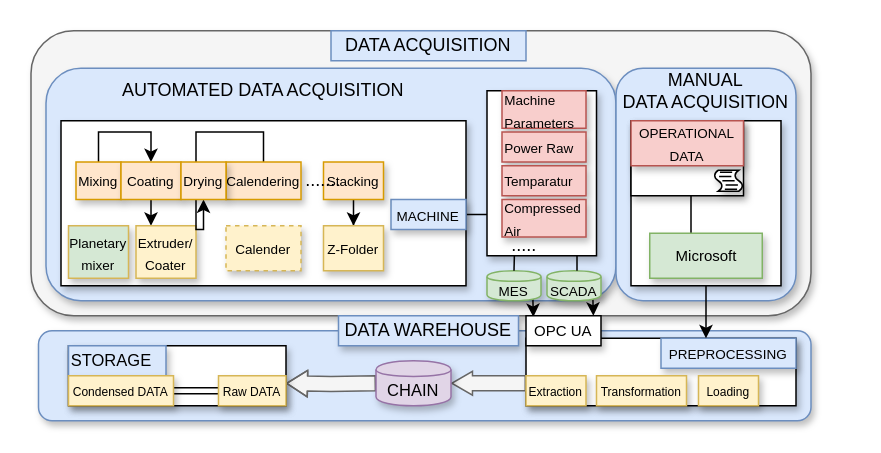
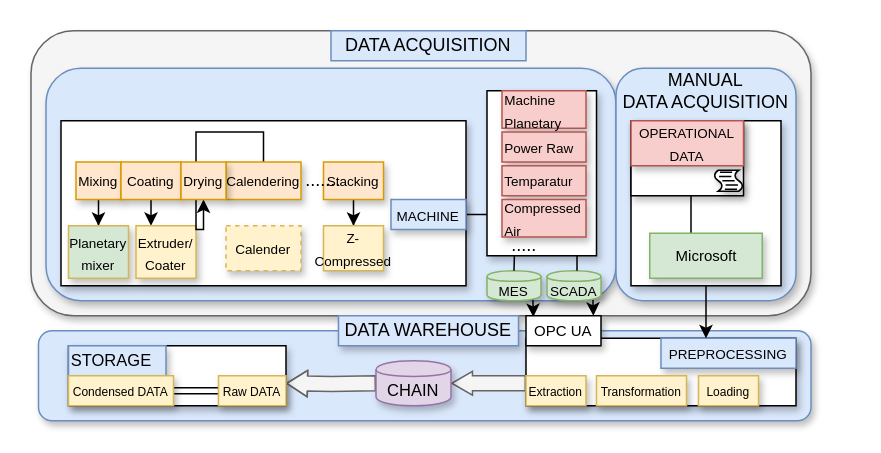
  <mxCell id="0" />
  <mxCell id="1" parent="0" />
  <mxCell id="2" value="" style="rounded=1;whiteSpace=wrap;html=1;shadow=1;fillColor=#f5f5f5;strokeColor=#666666;fontColor=#333333;" vertex="1" parent="1"><mxGeometry x="20" y="20" width="520" height="190" as="geometry" /></mxCell>
  <mxCell id="3" value="DATA ACQUISITION" style="text;html=1;strokeColor=#6c8ebf;fillColor=#dae8fc;align=center;verticalAlign=middle;whiteSpace=wrap;rounded=0;" vertex="1" parent="1"><mxGeometry x="220" y="20" width="130" height="20" as="geometry" /></mxCell>
  <mxCell id="4" value="" style="rounded=1;whiteSpace=wrap;html=1;shadow=1;fillColor=#dae8fc;strokeColor=#6c8ebf;" vertex="1" parent="1"><mxGeometry x="30" y="45" width="380" height="155" as="geometry" /></mxCell>
- <mxCell id="5" value="AUTOMATED DATA ACQUISITION" style="text;html=1;strokeColor=none;fillColor=none;align=center;verticalAlign=middle;whiteSpace=wrap;rounded=0;" vertex="1" parent="1"><mxGeometry x="70" y="50" width="210" height="20" as="geometry" /></mxCell>
  <mxCell id="6" value="" style="rounded=0;whiteSpace=wrap;html=1;shadow=1;" vertex="1" parent="1"><mxGeometry x="40" y="80" width="270" height="110" as="geometry" /></mxCell>
  <mxCell id="7" value="" style="rounded=1;whiteSpace=wrap;html=1;shadow=1;fillColor=#dae8fc;strokeColor=#6c8ebf;" vertex="1" parent="1"><mxGeometry x="410" y="45" width="120" height="155" as="geometry" /></mxCell>
  <mxCell id="8" value="MANUAL &lt;br&gt;DATA ACQUISITION" style="text;html=1;strokeColor=none;fillColor=none;align=center;verticalAlign=middle;whiteSpace=wrap;rounded=0;shadow=1;" vertex="1" parent="1"><mxGeometry x="375" y="50" width="190" height="20" as="geometry" /></mxCell>
  <mxCell id="9" value="" style="rounded=0;whiteSpace=wrap;html=1;shadow=1;" vertex="1" parent="1"><mxGeometry x="420" y="80" width="100" height="110" as="geometry" /></mxCell>
  <mxCell id="10" value="" style="edgeStyle=orthogonalEdgeStyle;rounded=0;orthogonalLoop=1;jettySize=auto;html=1;" edge="1" parent="1" source="11" target="31"><mxGeometry relative="1" as="geometry" /></mxCell>
  <mxCell id="11" value="&lt;font style=&quot;font-size: 9px&quot;&gt;MACHINE&lt;/font&gt;" style="text;html=1;strokeColor=#6c8ebf;fillColor=#dae8fc;align=center;verticalAlign=middle;whiteSpace=wrap;rounded=0;shadow=1;" vertex="1" parent="1"><mxGeometry x="260" y="132.5" width="50" height="20" as="geometry" /></mxCell>
- <mxCell id="12" value="" style="edgeStyle=orthogonalEdgeStyle;rounded=0;orthogonalLoop=1;jettySize=auto;html=1;" edge="1" parent="1" source="13" target="16"><mxGeometry relative="1" as="geometry" /></mxCell>
+ <mxCell id="12" value="" style="edgeStyle=orthogonalEdgeStyle;rounded=0;orthogonalLoop=1;jettySize=auto;html=1;" edge="1" parent="1" source="13" target="14"><mxGeometry relative="1" as="geometry" /></mxCell>
  <mxCell id="13" value="&lt;font style=&quot;font-size: 9px&quot;&gt;Mixing&lt;/font&gt;" style="rounded=0;whiteSpace=wrap;html=1;shadow=1;fillColor=#ffe6cc;strokeColor=#d79b00;" vertex="1" parent="1"><mxGeometry x="50" y="107.5" width="30" height="25" as="geometry" /></mxCell>
  <mxCell id="14" value="&lt;span style=&quot;font-size: 9px&quot;&gt;Planetary mixer&lt;/span&gt;" style="rounded=0;whiteSpace=wrap;html=1;shadow=1;fillColor=#d5e8d4;strokeColor=#d6b656;" vertex="1" parent="1"><mxGeometry x="45" y="150" width="40" height="35" as="geometry" /></mxCell>
  <mxCell id="15" value="" style="edgeStyle=orthogonalEdgeStyle;rounded=0;orthogonalLoop=1;jettySize=auto;html=1;" edge="1" parent="1" source="16" target="17"><mxGeometry relative="1" as="geometry"><Array as="points"><mxPoint x="100" y="150" /></Array></mxGeometry></mxCell>
  <mxCell id="16" value="&lt;font style=&quot;font-size: 9px&quot;&gt;Coating&lt;br&gt;&lt;/font&gt;" style="rounded=0;whiteSpace=wrap;html=1;shadow=1;fillColor=#ffe6cc;strokeColor=#d79b00;" vertex="1" parent="1"><mxGeometry x="80" y="107.5" width="40" height="25" as="geometry" /></mxCell>
  <mxCell id="17" value="&lt;font style=&quot;font-size: 9px&quot;&gt;Extruder/ Coater&lt;br&gt;&lt;/font&gt;" style="rounded=0;whiteSpace=wrap;html=1;shadow=1;fillColor=#fff2cc;strokeColor=#d6b656;" vertex="1" parent="1"><mxGeometry x="90" y="150" width="40" height="35" as="geometry" /></mxCell>
  <mxCell id="18" value="" style="edgeStyle=orthogonalEdgeStyle;rounded=0;orthogonalLoop=1;jettySize=auto;html=1;" edge="1" parent="1" source="19" target="24"><mxGeometry relative="1" as="geometry" /></mxCell>
  <mxCell id="19" value="&lt;font style=&quot;font-size: 9px&quot;&gt;Calendering&lt;br&gt;&lt;/font&gt;" style="rounded=0;whiteSpace=wrap;html=1;shadow=1;fillColor=#ffe6cc;strokeColor=#d79b00;" vertex="1" parent="1"><mxGeometry x="150" y="107.5" width="50" height="25" as="geometry" /></mxCell>
  <mxCell id="20" value="&lt;font style=&quot;font-size: 9px&quot;&gt;Calender&lt;br&gt;&lt;/font&gt;" style="rounded=0;whiteSpace=wrap;html=1;shadow=1;fillColor=#fff2cc;strokeColor=#d6b656;dashed=1;" vertex="1" parent="1"><mxGeometry x="150" y="150" width="50" height="30" as="geometry" /></mxCell>
  <mxCell id="21" value="" style="edgeStyle=orthogonalEdgeStyle;rounded=0;orthogonalLoop=1;jettySize=auto;html=1;" edge="1" parent="1" source="22" target="23"><mxGeometry relative="1" as="geometry" /></mxCell>
  <mxCell id="22" value="&lt;font style=&quot;font-size: 9px&quot;&gt;Stacking&lt;br&gt;&lt;/font&gt;" style="rounded=0;whiteSpace=wrap;html=1;shadow=1;fillColor=#ffe6cc;strokeColor=#d79b00;" vertex="1" parent="1"><mxGeometry x="215" y="107.5" width="40" height="25" as="geometry" /></mxCell>
- <mxCell id="23" value="&lt;font style=&quot;font-size: 9px&quot;&gt;Z-Folder&lt;br&gt;&lt;/font&gt;" style="rounded=0;whiteSpace=wrap;html=1;shadow=1;fillColor=#fff2cc;strokeColor=#d6b656;" vertex="1" parent="1"><mxGeometry x="215" y="150" width="40" height="30" as="geometry" /></mxCell>
+ <mxCell id="23" value="&lt;font style=&quot;font-size: 9px&quot;&gt;Z-Compressed&lt;br&gt;&lt;/font&gt;" style="rounded=0;whiteSpace=wrap;html=1;shadow=1;fillColor=#fff2cc;strokeColor=#d6b656;" vertex="1" parent="1"><mxGeometry x="215" y="150" width="40" height="30" as="geometry" /></mxCell>
  <mxCell id="24" value="&lt;font style=&quot;font-size: 9px&quot;&gt;Drying&lt;br&gt;&lt;/font&gt;" style="rounded=0;whiteSpace=wrap;html=1;shadow=1;fillColor=#ffe6cc;strokeColor=#d79b00;" vertex="1" parent="1"><mxGeometry x="120" y="107.5" width="30" height="25" as="geometry" /></mxCell>
  <mxCell id="25" value="......." style="text;html=1;strokeColor=none;fillColor=none;align=center;verticalAlign=middle;whiteSpace=wrap;rounded=0;shadow=1;" vertex="1" parent="1"><mxGeometry x="200" y="110" width="30" height="20" as="geometry" /></mxCell>
  <mxCell id="26" value="" style="rounded=0;whiteSpace=wrap;html=1;shadow=1;" vertex="1" parent="1"><mxGeometry x="420" y="80" width="75" height="50" as="geometry" /></mxCell>
  <mxCell id="27" value="&lt;font style=&quot;font-size: 9px&quot;&gt;OPERATIONAL DATA&lt;/font&gt;" style="text;html=1;strokeColor=#b85450;fillColor=#f8cecc;align=center;verticalAlign=middle;whiteSpace=wrap;rounded=0;shadow=1;" vertex="1" parent="1"><mxGeometry x="420" y="80" width="75" height="30" as="geometry" /></mxCell>
  <mxCell id="28" value="" style="shape=mxgraph.bpmn.script_task;html=1;outlineConnect=0;shadow=1;" vertex="1" parent="1"><mxGeometry x="475" y="113" width="20" height="14" as="geometry" /></mxCell>
  <mxCell id="29" value="" style="endArrow=none;html=1;" edge="1" parent="1"><mxGeometry width="50" height="50" relative="1" as="geometry"><mxPoint x="460" y="157" as="sourcePoint" /><mxPoint x="460" y="130" as="targetPoint" /></mxGeometry></mxCell>
  <mxCell id="30" value="&lt;font size=&quot;1&quot;&gt;Microsoft&lt;/font&gt;" style="text;html=1;strokeColor=#82b366;fillColor=#d5e8d4;align=center;verticalAlign=middle;whiteSpace=wrap;rounded=0;shadow=1;" vertex="1" parent="1"><mxGeometry x="432.5" y="155" width="75" height="30" as="geometry" /></mxCell>
  <mxCell id="31" value="" style="rounded=0;whiteSpace=wrap;html=1;shadow=1;" vertex="1" parent="1"><mxGeometry x="324" y="60" width="73" height="110" as="geometry" /></mxCell>
- <mxCell id="32" value="&lt;font style=&quot;font-size: 9px&quot;&gt;Machine&lt;br&gt;Parameters&lt;/font&gt;" style="text;html=1;strokeColor=#b85450;fillColor=#f8cecc;align=left;verticalAlign=middle;whiteSpace=wrap;rounded=0;shadow=1;" vertex="1" parent="1"><mxGeometry x="334" y="60" width="56" height="25" as="geometry" /></mxCell>
+ <mxCell id="32" value="&lt;font style=&quot;font-size: 9px&quot;&gt;Machine&lt;br&gt;Planetary&lt;/font&gt;" style="text;html=1;strokeColor=#b85450;fillColor=#f8cecc;align=left;verticalAlign=middle;whiteSpace=wrap;rounded=0;shadow=1;" vertex="1" parent="1"><mxGeometry x="334" y="60" width="56" height="25" as="geometry" /></mxCell>
  <mxCell id="33" value="&lt;font style=&quot;font-size: 9px&quot;&gt;Power Raw&lt;/font&gt;" style="text;html=1;strokeColor=#b85450;fillColor=#f8cecc;align=left;verticalAlign=middle;whiteSpace=wrap;rounded=0;shadow=1;" vertex="1" parent="1"><mxGeometry x="334" y="87.5" width="56" height="20" as="geometry" /></mxCell>
  <mxCell id="34" value="&lt;span style=&quot;font-size: 9px&quot;&gt;Temparatur&lt;/span&gt;" style="text;html=1;strokeColor=#b85450;fillColor=#f8cecc;align=left;verticalAlign=middle;whiteSpace=wrap;rounded=0;shadow=1;" vertex="1" parent="1"><mxGeometry x="334" y="110" width="56" height="20" as="geometry" /></mxCell>
  <mxCell id="35" value="&lt;font style=&quot;font-size: 9px&quot;&gt;Compressed Air&lt;/font&gt;" style="text;html=1;strokeColor=#b85450;fillColor=#f8cecc;align=left;verticalAlign=middle;whiteSpace=wrap;rounded=0;shadow=1;" vertex="1" parent="1"><mxGeometry x="334" y="132.5" width="56" height="25" as="geometry" /></mxCell>
  <mxCell id="36" value="....." style="text;html=1;strokeColor=none;fillColor=none;align=center;verticalAlign=middle;whiteSpace=wrap;rounded=0;shadow=1;" vertex="1" parent="1"><mxGeometry x="334" y="157.5" width="30" height="10" as="geometry" /></mxCell>
  <mxCell id="37" style="edgeStyle=orthogonalEdgeStyle;rounded=0;orthogonalLoop=1;jettySize=auto;html=1;exitX=0.85;exitY=0.95;exitDx=0;exitDy=0;exitPerimeter=0;entryX=0.644;entryY=1.004;entryDx=0;entryDy=0;entryPerimeter=0;" edge="1" parent="1" source="38" target="2"><mxGeometry relative="1" as="geometry" /></mxCell>
  <mxCell id="38" value="&lt;span style=&quot;font-size: 9px&quot;&gt;MES&lt;/span&gt;" style="shape=cylinder;whiteSpace=wrap;html=1;boundedLbl=1;backgroundOutline=1;shadow=1;fillColor=#d5e8d4;strokeColor=#82b366;" vertex="1" parent="1"><mxGeometry x="324" y="180" width="36" height="20" as="geometry" /></mxCell>
  <mxCell id="39" style="edgeStyle=orthogonalEdgeStyle;rounded=0;orthogonalLoop=1;jettySize=auto;html=1;exitX=0.85;exitY=0.95;exitDx=0;exitDy=0;exitPerimeter=0;entryX=0.721;entryY=1;entryDx=0;entryDy=0;entryPerimeter=0;" edge="1" parent="1" source="40" target="2"><mxGeometry relative="1" as="geometry" /></mxCell>
  <mxCell id="40" value="&lt;font style=&quot;font-size: 9px&quot;&gt;SCADA&lt;/font&gt;" style="shape=cylinder;whiteSpace=wrap;html=1;boundedLbl=1;backgroundOutline=1;shadow=1;fillColor=#d5e8d4;strokeColor=#82b366;" vertex="1" parent="1"><mxGeometry x="364" y="180" width="36" height="20" as="geometry" /></mxCell>
  <mxCell id="41" value="" style="endArrow=none;html=1;exitX=0.5;exitY=0;exitDx=0;exitDy=0;entryX=0.25;entryY=1;entryDx=0;entryDy=0;" edge="1" parent="1" source="38" target="31"><mxGeometry width="50" height="50" relative="1" as="geometry"><mxPoint x="300" y="220" as="sourcePoint" /><mxPoint x="350" y="170" as="targetPoint" /></mxGeometry></mxCell>
  <mxCell id="42" value="" style="endArrow=none;html=1;" edge="1" parent="1"><mxGeometry width="50" height="50" relative="1" as="geometry"><mxPoint x="384" y="180" as="sourcePoint" /><mxPoint x="384" y="170" as="targetPoint" /></mxGeometry></mxCell>
  <mxCell id="43" value="" style="rounded=1;whiteSpace=wrap;html=1;shadow=1;fillColor=#dae8fc;strokeColor=#6c8ebf;" vertex="1" parent="1"><mxGeometry x="25" y="220" width="515" height="60" as="geometry" /></mxCell>
  <mxCell id="44" value="DATA WAREHOUSE" style="text;html=1;strokeColor=#6c8ebf;fillColor=#dae8fc;align=center;verticalAlign=middle;whiteSpace=wrap;rounded=0;shadow=1;" vertex="1" parent="1"><mxGeometry x="225" y="210" width="120" height="20" as="geometry" /></mxCell>
  <mxCell id="45" value="" style="rounded=0;whiteSpace=wrap;html=1;shadow=1;" vertex="1" parent="1"><mxGeometry x="350" y="225" width="180" height="45" as="geometry" /></mxCell>
  <mxCell id="46" value="" style="rounded=0;whiteSpace=wrap;html=1;shadow=1;" vertex="1" parent="1"><mxGeometry x="45" y="230" width="145" height="40" as="geometry" /></mxCell>
  <mxCell id="47" value="&lt;font style=&quot;font-size: 11px&quot;&gt;STORAGE&lt;/font&gt;" style="text;html=1;strokeColor=#6c8ebf;fillColor=#dae8fc;align=left;verticalAlign=middle;whiteSpace=wrap;rounded=0;shadow=1;" vertex="1" parent="1"><mxGeometry x="45" y="230" width="65" height="20" as="geometry" /></mxCell>
  <mxCell id="48" value="&lt;font style=&quot;font-size: 10px&quot;&gt;OPC UA&lt;/font&gt;" style="rounded=0;whiteSpace=wrap;html=1;shadow=1;" vertex="1" parent="1"><mxGeometry x="350" y="210" width="50" height="20" as="geometry" /></mxCell>
  <mxCell id="49" value="&lt;font style=&quot;font-size: 9px&quot;&gt;PREPROCESSING&lt;/font&gt;" style="text;html=1;strokeColor=#6c8ebf;fillColor=#dae8fc;align=center;verticalAlign=middle;whiteSpace=wrap;rounded=0;shadow=1;" vertex="1" parent="1"><mxGeometry x="440" y="225" width="90" height="20" as="geometry" /></mxCell>
  <mxCell id="50" value="" style="edgeStyle=orthogonalEdgeStyle;rounded=0;orthogonalLoop=1;jettySize=auto;html=1;" edge="1" parent="1" source="9"><mxGeometry relative="1" as="geometry"><mxPoint x="470" y="225" as="targetPoint" /></mxGeometry></mxCell>
  <mxCell id="51" value="" style="edgeStyle=orthogonalEdgeStyle;rounded=0;orthogonalLoop=1;jettySize=auto;html=1;exitX=0;exitY=0.25;exitDx=0;exitDy=0;shape=flexArrow;endWidth=5;endSize=4.275;fillColor=#f5f5f5;strokeColor=#666666;" edge="1" parent="1" source="52" target="56"><mxGeometry relative="1" as="geometry" /></mxCell>
  <mxCell id="52" value="&lt;font style=&quot;font-size: 8px&quot;&gt;Extraction&lt;/font&gt;" style="text;html=1;strokeColor=#d6b656;fillColor=#fff2cc;align=center;verticalAlign=middle;whiteSpace=wrap;rounded=0;shadow=1;" vertex="1" parent="1"><mxGeometry x="350" y="250" width="40" height="20" as="geometry" /></mxCell>
  <mxCell id="53" value="&lt;font style=&quot;font-size: 8px&quot;&gt;Transformation&lt;/font&gt;" style="text;html=1;strokeColor=#d6b656;fillColor=#fff2cc;align=center;verticalAlign=middle;whiteSpace=wrap;rounded=0;shadow=1;" vertex="1" parent="1"><mxGeometry x="397" y="250" width="60" height="20" as="geometry" /></mxCell>
  <mxCell id="54" value="&lt;font style=&quot;font-size: 8px&quot;&gt;Loading&lt;/font&gt;" style="text;html=1;strokeColor=#d6b656;fillColor=#fff2cc;align=center;verticalAlign=middle;whiteSpace=wrap;rounded=0;shadow=1;" vertex="1" parent="1"><mxGeometry x="465" y="250" width="40" height="20" as="geometry" /></mxCell>
  <mxCell id="55" value="" style="edgeStyle=orthogonalEdgeStyle;rounded=0;orthogonalLoop=1;jettySize=auto;html=1;entryX=1;entryY=0.25;entryDx=0;entryDy=0;shape=flexArrow;endWidth=6.667;endSize=4.275;fillColor=#f5f5f5;strokeColor=#666666;" edge="1" parent="1" target="58"><mxGeometry relative="1" as="geometry"><mxPoint x="250" y="255" as="sourcePoint" /></mxGeometry></mxCell>
  <mxCell id="56" value="&lt;font style=&quot;font-size: 11px&quot;&gt;CHAIN&lt;/font&gt;" style="shape=cylinder;whiteSpace=wrap;html=1;boundedLbl=1;backgroundOutline=1;shadow=1;fillColor=#e1d5e7;strokeColor=#9673a6;" vertex="1" parent="1"><mxGeometry x="250" y="240" width="50" height="30" as="geometry" /></mxCell>
  <mxCell id="57" value="" style="edgeStyle=orthogonalEdgeStyle;rounded=0;orthogonalLoop=1;jettySize=auto;html=1;shape=link;" edge="1" parent="1" source="58" target="59"><mxGeometry relative="1" as="geometry" /></mxCell>
  <mxCell id="58" value="&lt;font style=&quot;font-size: 8px&quot;&gt;Raw DATA&lt;/font&gt;" style="text;html=1;strokeColor=#d6b656;fillColor=#fff2cc;align=center;verticalAlign=middle;whiteSpace=wrap;rounded=0;shadow=1;" vertex="1" parent="1"><mxGeometry x="145" y="250" width="45" height="20" as="geometry" /></mxCell>
  <mxCell id="59" value="&lt;font style=&quot;font-size: 8px&quot;&gt;Condensed DATA&lt;/font&gt;" style="text;html=1;strokeColor=#d6b656;fillColor=#fff2cc;align=center;verticalAlign=middle;whiteSpace=wrap;rounded=0;shadow=1;" vertex="1" parent="1"><mxGeometry x="45" y="250" width="70" height="20" as="geometry" /></mxCell>
